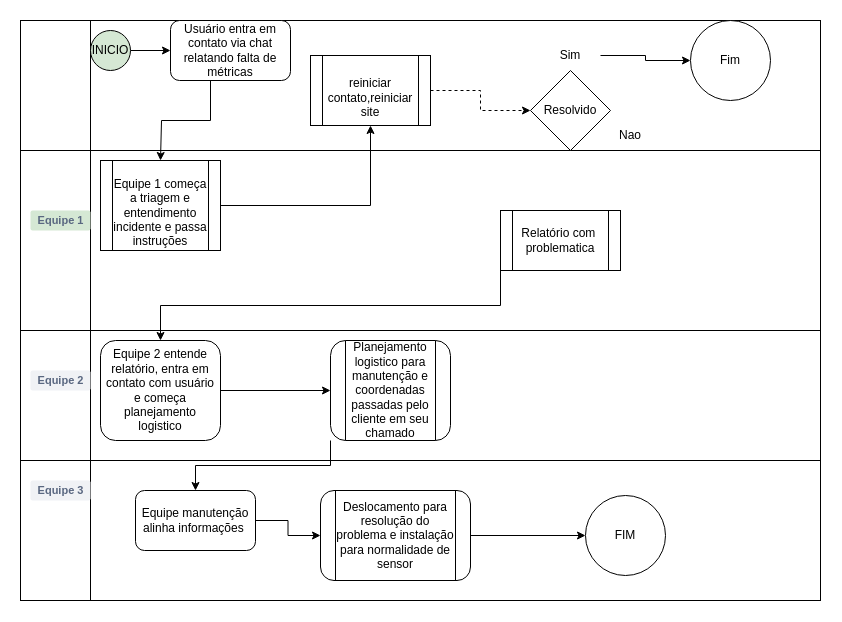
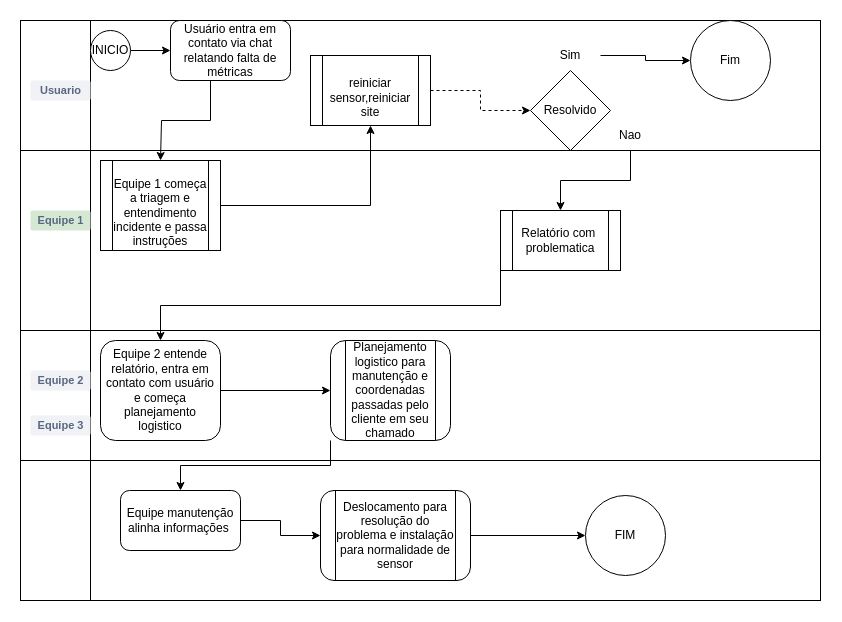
  <mxCell id="0" />
  <mxCell id="1" parent="0" />
  <mxCell id="2" value="" style="shape=internalStorage;whiteSpace=wrap;html=1;backgroundOutline=1;dx=70;dy=130;" parent="1" vertex="1"><mxGeometry x="20" y="20" width="800" height="310" as="geometry" /></mxCell>
  <mxCell id="3" value="" style="shape=internalStorage;whiteSpace=wrap;html=1;backgroundOutline=1;dx=70;dy=130;" parent="1" vertex="1"><mxGeometry x="20" y="330" width="800" height="270" as="geometry" /></mxCell>
+ <mxCell id="4" value="Usuario" style="dashed=0;html=1;fillColor=#F0F2F5;strokeColor=none;align=center;rounded=1;arcSize=10;fontColor=#596780;fontStyle=1;fontSize=11;shadow=0" parent="1" vertex="1"><mxGeometry x="30" y="80" width="60" height="20" as="geometry" /></mxCell>
  <mxCell id="5" value="Equipe 1" style="dashed=0;html=1;fillColor=#d5e8d4;strokeColor=none;align=center;rounded=1;arcSize=10;fontColor=#596780;fontStyle=1;fontSize=11;shadow=0;" parent="1" vertex="1"><mxGeometry x="30" y="210" width="60" height="20" as="geometry" /></mxCell>
- <mxCell id="6" value="Equipe 3" style="dashed=0;html=1;fillColor=#F0F2F5;strokeColor=none;align=center;rounded=1;arcSize=10;fontColor=#596780;fontStyle=1;fontSize=11;shadow=0" parent="1" vertex="1"><mxGeometry x="30" y="480" width="60" height="20" as="geometry" /></mxCell>
+ <mxCell id="6" value="Equipe 3" style="dashed=0;html=1;fillColor=#F0F2F5;strokeColor=none;align=center;rounded=1;arcSize=10;fontColor=#596780;fontStyle=1;fontSize=11;shadow=0" parent="1" vertex="1"><mxGeometry x="30" y="415" width="60" height="20" as="geometry" /></mxCell>
  <mxCell id="7" value="Equipe 2" style="dashed=0;html=1;fillColor=#F0F2F5;strokeColor=none;align=center;rounded=1;arcSize=10;fontColor=#596780;fontStyle=1;fontSize=11;shadow=0" parent="1" vertex="1"><mxGeometry x="30" y="370" width="60" height="20" as="geometry" /></mxCell>
  <mxCell id="8" value="" style="edgeStyle=orthogonalEdgeStyle;rounded=0;orthogonalLoop=1;jettySize=auto;html=1;" edge="1" parent="1" source="9" target="11"><mxGeometry relative="1" as="geometry" /></mxCell>
- <mxCell id="9" value="INICIO" style="ellipse;whiteSpace=wrap;html=1;aspect=fixed;fillColor=#d5e8d4;" vertex="1" parent="1"><mxGeometry x="90" y="30" width="40" height="40" as="geometry" /></mxCell>
+ <mxCell id="9" value="INICIO" style="ellipse;whiteSpace=wrap;html=1;aspect=fixed;" vertex="1" parent="1"><mxGeometry x="90" y="30" width="40" height="40" as="geometry" /></mxCell>
  <mxCell id="10" value="" style="edgeStyle=orthogonalEdgeStyle;rounded=0;orthogonalLoop=1;jettySize=auto;html=1;" edge="1" parent="1" source="11"><mxGeometry relative="1" as="geometry"><mxPoint x="160" y="160" as="targetPoint" /><Array as="points"><mxPoint x="210" y="120" /><mxPoint x="161" y="120" /></Array></mxGeometry></mxCell>
  <mxCell id="11" value="Usuário entra em contato via chat relatando falta de métricas" style="rounded=1;whiteSpace=wrap;html=1;" vertex="1" parent="1"><mxGeometry x="170" y="20" width="120" height="60" as="geometry" /></mxCell>
  <mxCell id="12" value="" style="edgeStyle=orthogonalEdgeStyle;rounded=0;orthogonalLoop=1;jettySize=auto;html=1;" edge="1" parent="1" source="13" target="15"><mxGeometry relative="1" as="geometry" /></mxCell>
  <mxCell id="13" value="&lt;br&gt;Equipe 1 começa a triagem e entendimento incidente e passa instruções" style="shape=process;whiteSpace=wrap;html=1;backgroundOutline=1;" vertex="1" parent="1"><mxGeometry x="100" y="160" width="120" height="90" as="geometry" /></mxCell>
  <mxCell id="14" value="" style="edgeStyle=orthogonalEdgeStyle;rounded=0;orthogonalLoop=1;jettySize=auto;html=1;dashed=1;" edge="1" parent="1" source="15" target="16"><mxGeometry relative="1" as="geometry" /></mxCell>
- <mxCell id="15" value="&lt;br&gt;reiniciar contato,reiniciar site" style="shape=process;whiteSpace=wrap;html=1;backgroundOutline=1;" vertex="1" parent="1"><mxGeometry x="310" y="55" width="120" height="70" as="geometry" /></mxCell>
+ <mxCell id="15" value="&lt;br&gt;reiniciar sensor,reiniciar site" style="shape=process;whiteSpace=wrap;html=1;backgroundOutline=1;" vertex="1" parent="1"><mxGeometry x="310" y="55" width="120" height="70" as="geometry" /></mxCell>
  <mxCell id="16" value="Resolvido" style="rhombus;whiteSpace=wrap;html=1;" vertex="1" parent="1"><mxGeometry x="530" y="70" width="80" height="80" as="geometry" /></mxCell>
  <mxCell id="17" value="" style="edgeStyle=orthogonalEdgeStyle;rounded=0;orthogonalLoop=1;jettySize=auto;html=1;" edge="1" parent="1" source="18" target="19"><mxGeometry relative="1" as="geometry" /></mxCell>
  <mxCell id="18" value="Sim" style="text;html=1;strokeColor=none;fillColor=none;align=center;verticalAlign=middle;whiteSpace=wrap;rounded=0;" vertex="1" parent="1"><mxGeometry x="540" y="40" width="60" height="30" as="geometry" /></mxCell>
  <mxCell id="19" value="Fim" style="ellipse;whiteSpace=wrap;html=1;" vertex="1" parent="1"><mxGeometry x="690" y="20" width="80" height="80" as="geometry" /></mxCell>
+ <mxCell id="20" value="" style="edgeStyle=orthogonalEdgeStyle;rounded=0;orthogonalLoop=1;jettySize=auto;html=1;" edge="1" parent="1" source="21" target="23"><mxGeometry relative="1" as="geometry" /></mxCell>
  <mxCell id="21" value="Nao" style="text;html=1;strokeColor=none;fillColor=none;align=center;verticalAlign=middle;whiteSpace=wrap;rounded=0;" vertex="1" parent="1"><mxGeometry x="600" y="120" width="60" height="30" as="geometry" /></mxCell>
  <mxCell id="22" style="edgeStyle=orthogonalEdgeStyle;rounded=0;orthogonalLoop=1;jettySize=auto;html=1;exitX=0;exitY=1;exitDx=0;exitDy=0;" edge="1" parent="1" source="23" target="25"><mxGeometry relative="1" as="geometry" /></mxCell>
  <mxCell id="23" value="Relatório com&amp;nbsp; problematica" style="shape=process;whiteSpace=wrap;html=1;backgroundOutline=1;" vertex="1" parent="1"><mxGeometry x="500" y="210" width="120" height="60" as="geometry" /></mxCell>
  <mxCell id="24" value="" style="edgeStyle=orthogonalEdgeStyle;rounded=0;orthogonalLoop=1;jettySize=auto;html=1;" edge="1" parent="1" source="25" target="27"><mxGeometry relative="1" as="geometry" /></mxCell>
  <mxCell id="25" value="Equipe 2 entende relatório, entra em contato com usuário e começa planejamento logistico" style="rounded=1;whiteSpace=wrap;html=1;" vertex="1" parent="1"><mxGeometry x="100" y="340" width="120" height="100" as="geometry" /></mxCell>
  <mxCell id="26" style="edgeStyle=orthogonalEdgeStyle;rounded=0;orthogonalLoop=1;jettySize=auto;html=1;exitX=0;exitY=1;exitDx=0;exitDy=0;" edge="1" parent="1" source="27" target="29"><mxGeometry relative="1" as="geometry" /></mxCell>
  <mxCell id="27" value="Planejamento logistico para manutenção e coordenadas passadas pelo cliente em seu chamado" style="shape=process;whiteSpace=wrap;html=1;backgroundOutline=1;rounded=1;" vertex="1" parent="1"><mxGeometry x="330" y="340" width="120" height="100" as="geometry" /></mxCell>
  <mxCell id="28" value="" style="edgeStyle=orthogonalEdgeStyle;rounded=0;orthogonalLoop=1;jettySize=auto;html=1;" edge="1" parent="1" source="29" target="31"><mxGeometry relative="1" as="geometry" /></mxCell>
- <mxCell id="29" value="Equipe manutenção alinha informações&amp;nbsp;" style="rounded=1;whiteSpace=wrap;html=1;" vertex="1" parent="1"><mxGeometry x="135" y="490" width="120" height="60" as="geometry" /></mxCell>
+ <mxCell id="29" value="Equipe manutenção alinha informações&amp;nbsp;" style="rounded=1;whiteSpace=wrap;html=1;" vertex="1" parent="1"><mxGeometry x="120" y="490" width="120" height="60" as="geometry" /></mxCell>
  <mxCell id="30" value="" style="edgeStyle=orthogonalEdgeStyle;rounded=0;orthogonalLoop=1;jettySize=auto;html=1;" edge="1" parent="1" source="31" target="32"><mxGeometry relative="1" as="geometry" /></mxCell>
  <mxCell id="31" value="Deslocamento para resolução do problema e instalação para normalidade de sensor" style="shape=process;whiteSpace=wrap;html=1;backgroundOutline=1;rounded=1;" vertex="1" parent="1"><mxGeometry x="320" y="490" width="150" height="90" as="geometry" /></mxCell>
  <mxCell id="32" value="FIM" style="ellipse;whiteSpace=wrap;html=1;rounded=1;" vertex="1" parent="1"><mxGeometry x="585" y="495" width="80" height="80" as="geometry" /></mxCell>
